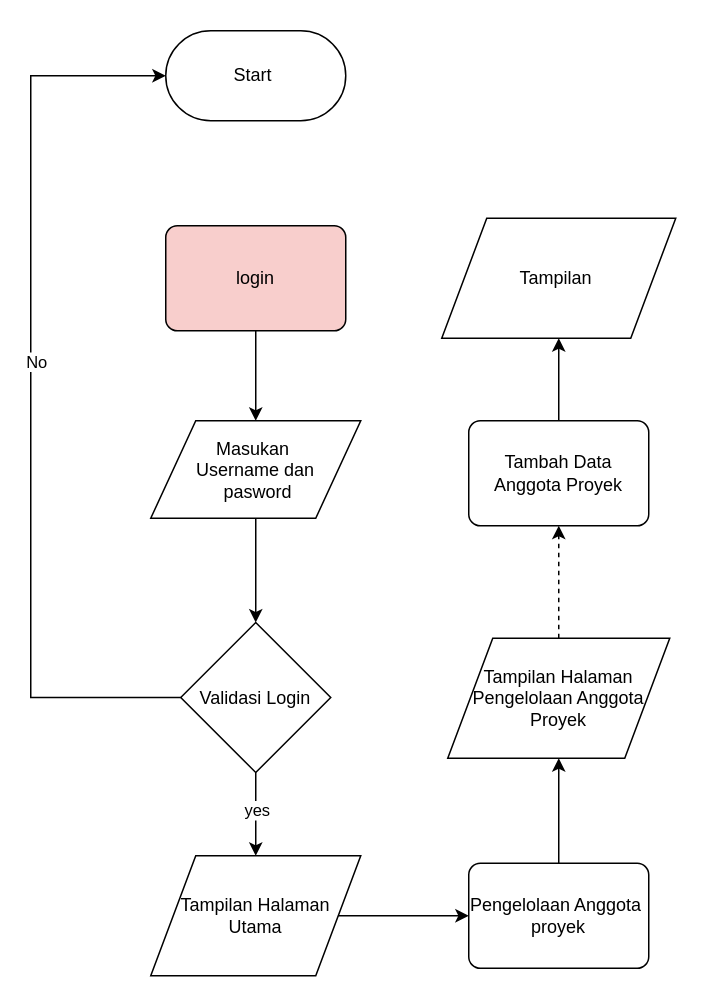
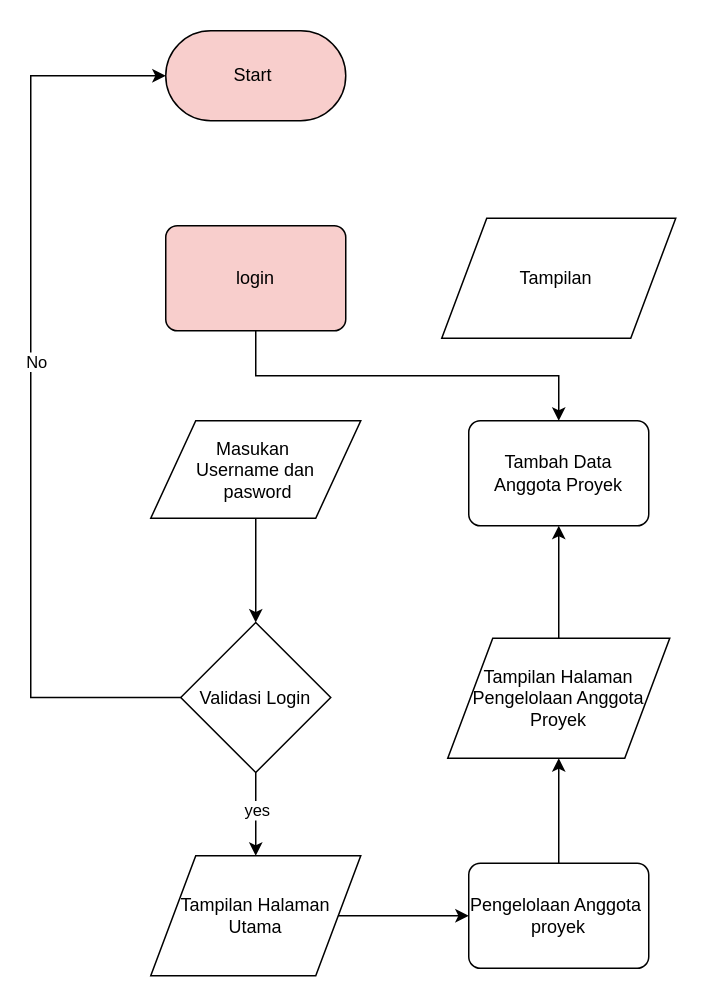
  <mxCell id="0" />
  <mxCell id="1" parent="0" />
- <mxCell id="2" value="Start&amp;nbsp;" style="rounded=1;whiteSpace=wrap;html=1;arcSize=50;" parent="1" vertex="1"><mxGeometry x="110" y="20" width="120" height="60" as="geometry" /></mxCell>
- <mxCell id="3" style="edgeStyle=orthogonalEdgeStyle;rounded=0;orthogonalLoop=1;jettySize=auto;html=1;exitX=0.5;exitY=1;exitDx=0;exitDy=0;entryX=0.5;entryY=0;entryDx=0;entryDy=0;" parent="1" source="4" target="6" edge="1"><mxGeometry relative="1" as="geometry" /></mxCell>
+ <mxCell id="2" value="Start&amp;nbsp;" style="rounded=1;whiteSpace=wrap;html=1;arcSize=50;fillColor=#f8cecc;" parent="1" vertex="1"><mxGeometry x="110" y="20" width="120" height="60" as="geometry" /></mxCell>
+ <mxCell id="3" style="edgeStyle=orthogonalEdgeStyle;rounded=0;orthogonalLoop=1;jettySize=auto;html=1;exitX=0.5;exitY=1;exitDx=0;exitDy=0;" parent="1" source="4" target="19" edge="1"><mxGeometry relative="1" as="geometry" /></mxCell>
  <mxCell id="4" value="login" style="rounded=1;whiteSpace=wrap;html=1;arcSize=11;fillColor=#f8cecc;" parent="1" vertex="1"><mxGeometry x="110" y="150" width="120" height="70" as="geometry" /></mxCell>
  <mxCell id="5" value="" style="edgeStyle=orthogonalEdgeStyle;rounded=0;orthogonalLoop=1;jettySize=auto;html=1;" parent="1" source="6" target="11" edge="1"><mxGeometry relative="1" as="geometry" /></mxCell>
  <mxCell id="6" value="&lt;font style=&quot;font-size: 12px;&quot;&gt;Masukan&amp;nbsp;&lt;/font&gt;&lt;div&gt;&lt;font style=&quot;font-size: 12px;&quot;&gt;Username dan&lt;/font&gt;&lt;/div&gt;&lt;div&gt;&lt;font style=&quot;font-size: 12px;&quot;&gt;&amp;nbsp;pasword&lt;/font&gt;&lt;/div&gt;" style="shape=parallelogram;perimeter=parallelogramPerimeter;whiteSpace=wrap;html=1;fixedSize=1;size=30;" parent="1" vertex="1"><mxGeometry x="100" y="280" width="140" height="65" as="geometry" /></mxCell>
  <mxCell id="7" value="" style="edgeStyle=orthogonalEdgeStyle;rounded=0;orthogonalLoop=1;jettySize=auto;html=1;" parent="1" source="11" target="13" edge="1"><mxGeometry relative="1" as="geometry" /></mxCell>
  <mxCell id="8" value="yes" style="edgeLabel;html=1;align=center;verticalAlign=middle;resizable=0;points=[];" parent="7" vertex="1" connectable="0"><mxGeometry x="-0.11" relative="1" as="geometry"><mxPoint as="offset" /></mxGeometry></mxCell>
  <mxCell id="9" style="edgeStyle=orthogonalEdgeStyle;rounded=0;orthogonalLoop=1;jettySize=auto;html=1;exitX=0;exitY=0.5;exitDx=0;exitDy=0;entryX=0;entryY=0.5;entryDx=0;entryDy=0;" parent="1" source="11" target="2" edge="1"><mxGeometry relative="1" as="geometry"><Array as="points"><mxPoint x="20" y="465" /><mxPoint x="20" y="50" /></Array></mxGeometry></mxCell>
  <mxCell id="10" value="No" style="edgeLabel;html=1;align=center;verticalAlign=middle;resizable=0;points=[];" parent="9" vertex="1" connectable="0"><mxGeometry x="0.071" y="-3" relative="1" as="geometry"><mxPoint as="offset" /></mxGeometry></mxCell>
  <mxCell id="11" value="Validasi Login" style="rhombus;whiteSpace=wrap;html=1;" parent="1" vertex="1"><mxGeometry x="120" y="414.5" width="100" height="100" as="geometry" /></mxCell>
  <mxCell id="12" value="" style="edgeStyle=orthogonalEdgeStyle;rounded=0;orthogonalLoop=1;jettySize=auto;html=1;" parent="1" source="13" target="17" edge="1"><mxGeometry relative="1" as="geometry" /></mxCell>
  <mxCell id="13" value="Tampilan Halaman&lt;div&gt;Utama&lt;/div&gt;" style="shape=parallelogram;perimeter=parallelogramPerimeter;whiteSpace=wrap;html=1;fixedSize=1;size=30;" parent="1" vertex="1"><mxGeometry x="100" y="570" width="140" height="80" as="geometry" /></mxCell>
- <mxCell id="14" value="" style="edgeStyle=orthogonalEdgeStyle;rounded=0;orthogonalLoop=1;jettySize=auto;html=1;dashed=1;" parent="1" source="15" target="19" edge="1"><mxGeometry relative="1" as="geometry" /></mxCell>
+ <mxCell id="14" value="" style="edgeStyle=orthogonalEdgeStyle;rounded=0;orthogonalLoop=1;jettySize=auto;html=1;" parent="1" source="15" target="19" edge="1"><mxGeometry relative="1" as="geometry" /></mxCell>
  <mxCell id="15" value="Tampilan Halaman Pengelolaan Anggota Proyek" style="shape=parallelogram;perimeter=parallelogramPerimeter;whiteSpace=wrap;html=1;fixedSize=1;size=30;" parent="1" vertex="1"><mxGeometry x="298" y="425" width="148" height="80" as="geometry" /></mxCell>
  <mxCell id="16" value="" style="edgeStyle=orthogonalEdgeStyle;rounded=0;orthogonalLoop=1;jettySize=auto;html=1;" parent="1" source="17" target="15" edge="1"><mxGeometry relative="1" as="geometry" /></mxCell>
  <mxCell id="17" value="Pengelolaan Anggota&amp;nbsp;&lt;br&gt;proyek" style="rounded=1;whiteSpace=wrap;html=1;arcSize=11;" parent="1" vertex="1"><mxGeometry x="312" y="575" width="120" height="70" as="geometry" /></mxCell>
- <mxCell id="18" value="" style="edgeStyle=orthogonalEdgeStyle;rounded=0;orthogonalLoop=1;jettySize=auto;html=1;" parent="1" source="19" target="20" edge="1"><mxGeometry relative="1" as="geometry" /></mxCell>
  <mxCell id="19" value="Tambah Data Anggota Proyek" style="rounded=1;whiteSpace=wrap;html=1;arcSize=11;" parent="1" vertex="1"><mxGeometry x="312" y="280" width="120" height="70" as="geometry" /></mxCell>
  <mxCell id="20" value="Tampilan&amp;nbsp;" style="shape=parallelogram;perimeter=parallelogramPerimeter;whiteSpace=wrap;html=1;fixedSize=1;size=30;" parent="1" vertex="1"><mxGeometry x="294" y="145" width="156" height="80" as="geometry" /></mxCell>
